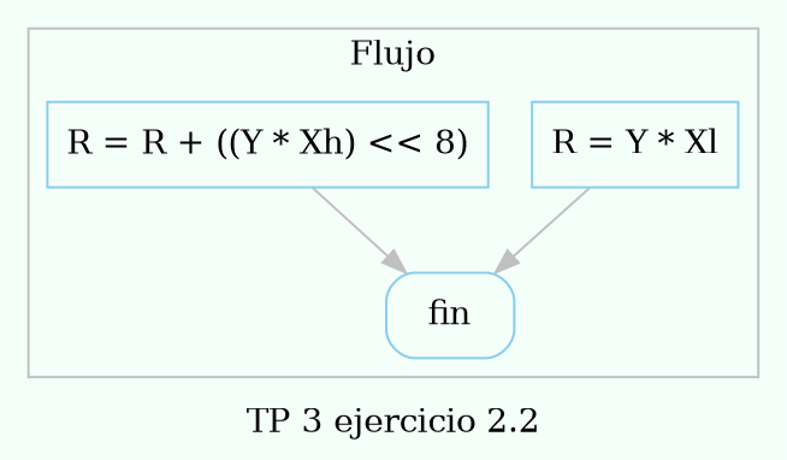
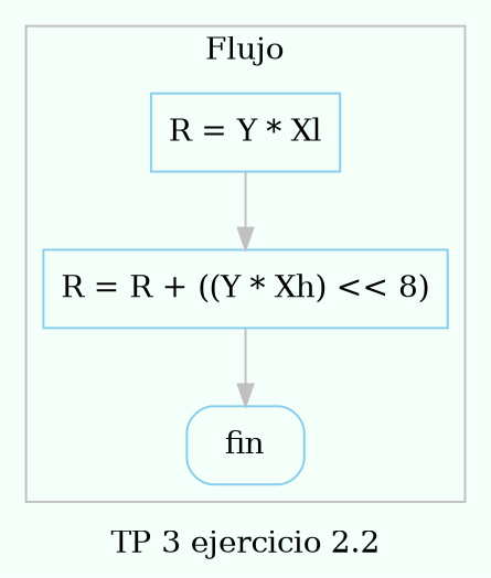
  digraph {
    bgcolor=mintcream
    color=gray
    label="TP 3 ejercicio 2.2"
    labelloc=bc
    node [color=skyblue shape=box]
    edge [color=gray]
    fin [style=rounded]
    n2 [label="R = Y * Xl"]
    n3 [label="R = R + ((Y * Xh) << 8)"]
    subgraph cluster_1 {
      label=Flujo
      labelloc=tc
      fin
      n2
      n3
    }
-   n2 -> fin
+   n2 -> n3
    n3 -> fin
  }
